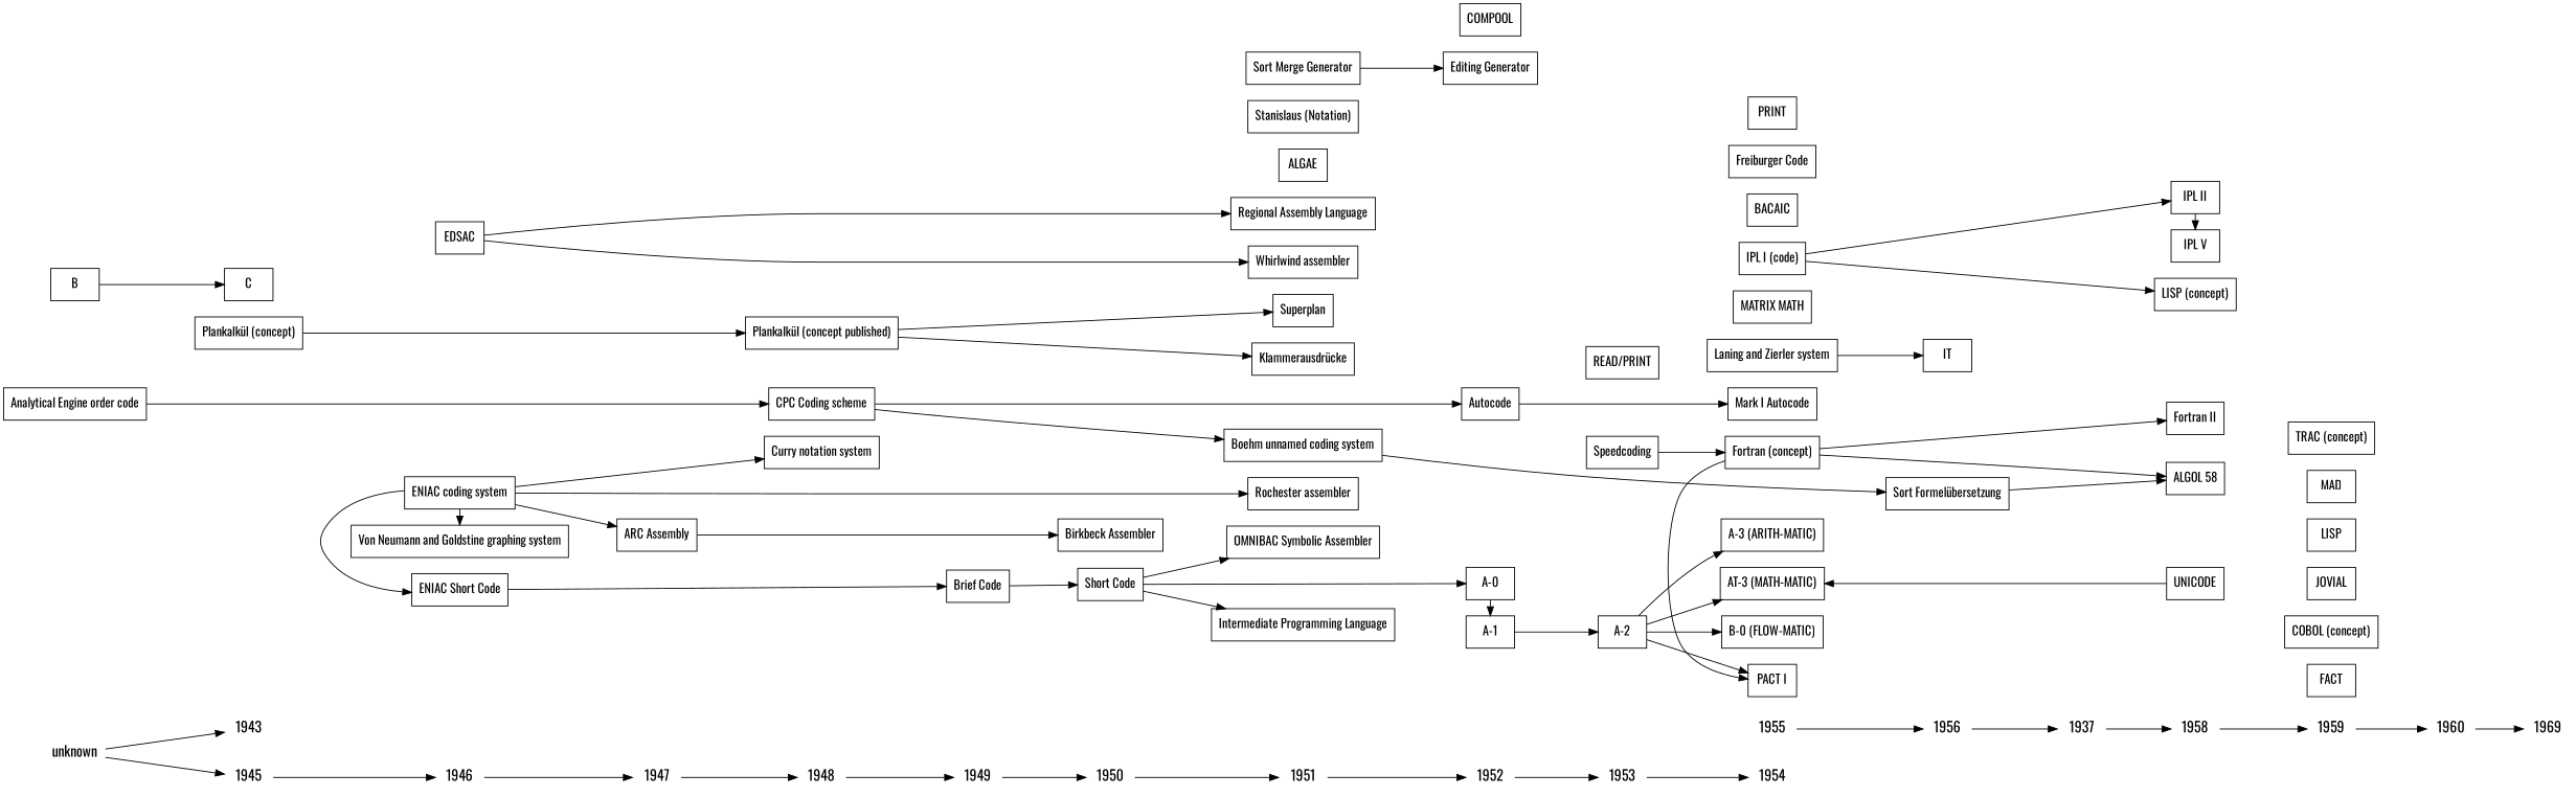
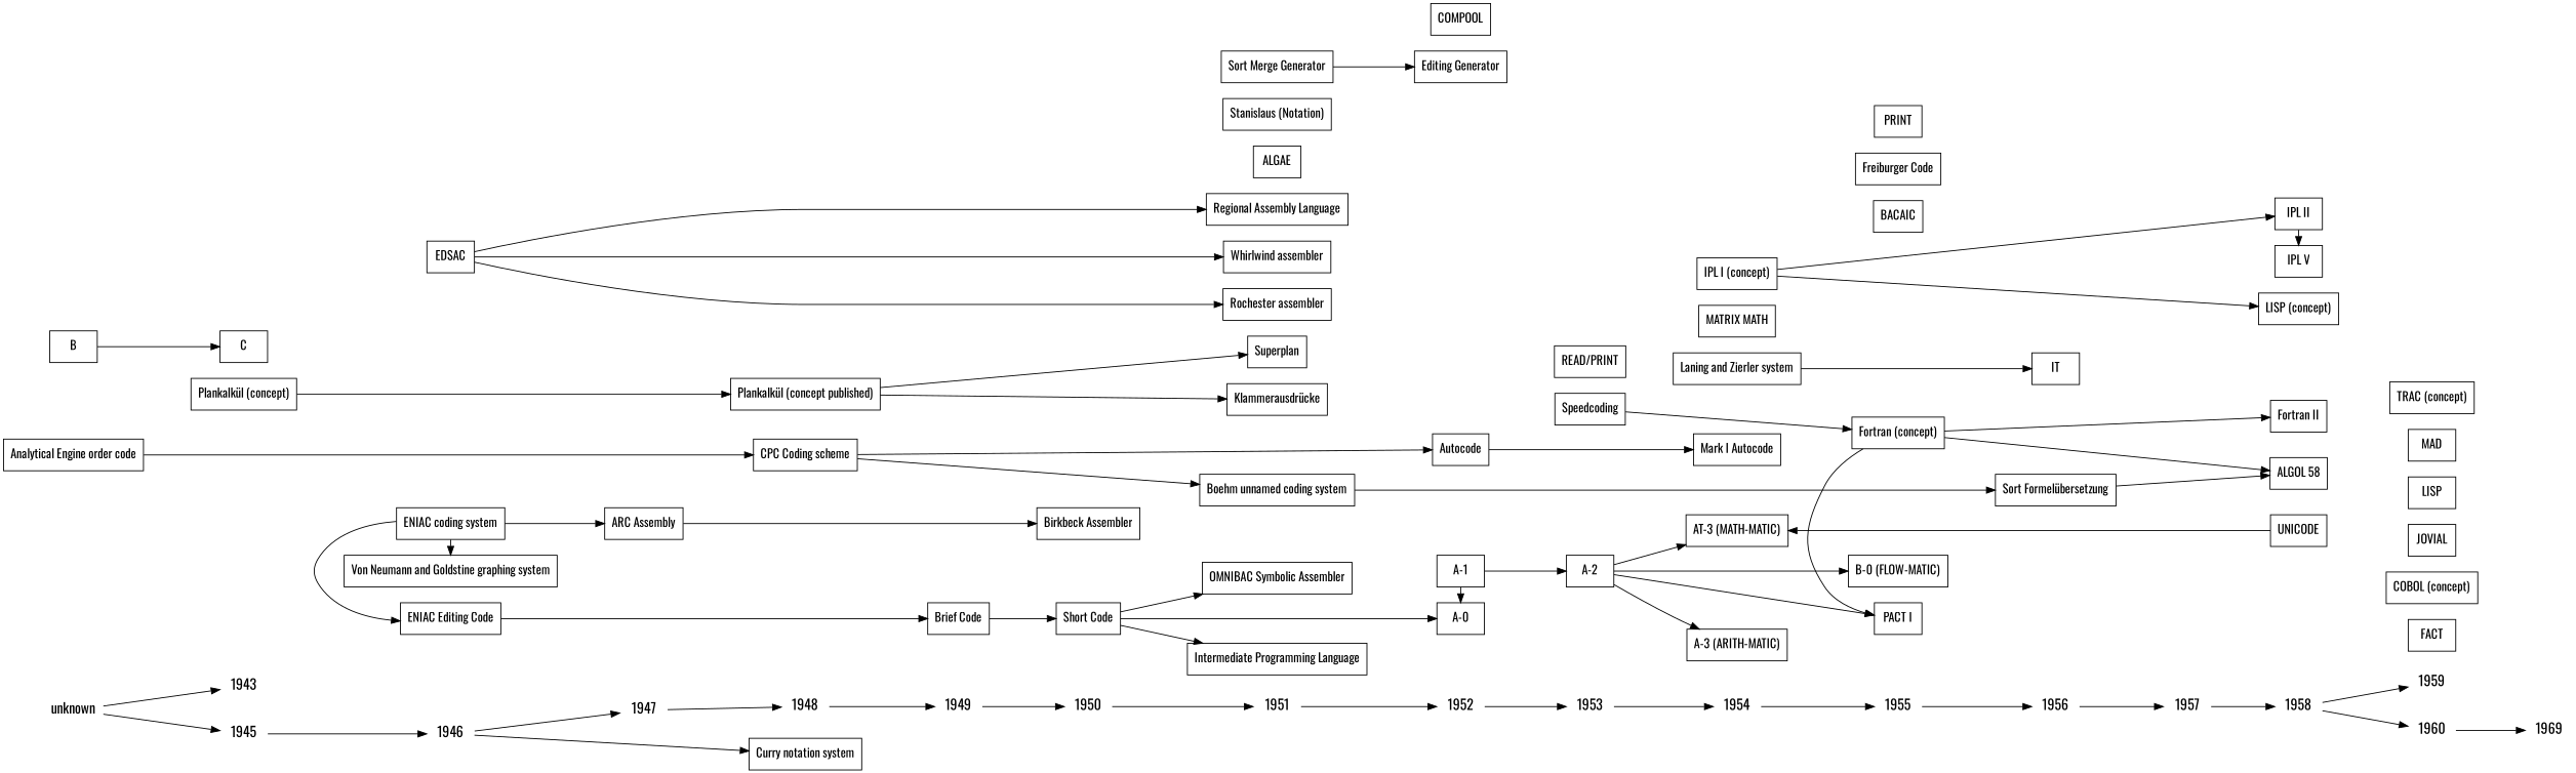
  digraph {
    fontname=Oswald
    rankdir=LR
    ranksep=.75
    node [fontname=Oswald shape=box]
    edge [fontname=Oswald]
    unknown [fontsize=16 shape=plaintext]
    1943 [fontsize=16 shape=plaintext]
    1945 [fontsize=16 shape=plaintext]
    1946 [fontsize=16 shape=plaintext]
    1947 [fontsize=16 shape=plaintext]
    1948 [fontsize=16 shape=plaintext]
    1949 [fontsize=16 shape=plaintext]
    1950 [fontsize=16 shape=plaintext]
    1951 [fontsize=16 shape=plaintext]
    1952 [fontsize=16 shape=plaintext]
    1953 [fontsize=16 shape=plaintext]
    1954 [fontsize=16 shape=plaintext]
    1955 [fontsize=16 shape=plaintext]
    1956 [fontsize=16 shape=plaintext]
-   1957 [fontsize=16 shape=plaintext label=1937]
+   1957 [fontsize=16 shape=plaintext]
    1958 [fontsize=16 shape=plaintext]
    1959 [fontsize=16 shape=plaintext]
    1960 [fontsize=16 shape=plaintext]
    1969 [fontsize=16 shape=plaintext]
    "Analytical Engine order code"
    "Plankalkül (concept)"
    "ENIAC coding system"
-   "ENIAC Short Code"
+   "ENIAC Short Code" [label="ENIAC Editing Code"]
    "Von Neumann and Goldstine graphing system"
    EDSAC
    "Short Code"
    "ARC Assembly"
    "CPC Coding scheme"
    "Curry notation system"
    "Plankalkül (concept published)"
    "Brief Code"
    "Birkbeck Assembler"
    Superplan
    ALGAE
    "Intermediate Programming Language"
    "Regional Assembly Language"
    "Boehm unnamed coding system"
    "Klammerausdrücke"
    "OMNIBAC Symbolic Assembler"
    "Stanislaus (Notation)"
    "Whirlwind assembler"
    "Rochester assembler"
    "Sort Merge Generator"
    "A-0"
    "A-1"
    Autocode
    "Editing Generator"
    COMPOOL
    "A-2"
    Speedcoding
    "READ/PRINT"
    "Laning and Zierler system"
    "Mark I Autocode"
    "A-3 (ARITH-MATIC)"
    "AT-3 (MATH-MATIC)"
    "MATRIX MATH"
-   "IPL I (concept)" [label="IPL I (code)"]
+   "IPL I (concept)"
    "Fortran (concept)"
    "B-0 (FLOW-MATIC)"
    BACAIC
    "PACT I"
    "Freiburger Code"
    PRINT
    IT
    n65 [label="Sort Formelübersetzung"]
    "IPL II"
    "LISP (concept)"
    UNICODE
    "Fortran II"
    "ALGOL 58"
    "IPL V"
    FACT
    "COBOL (concept)"
    JOVIAL
    LISP
    MAD
    "TRAC (concept)"
    B
    C
    subgraph sub_1 {
      unknown
      1943
      1945
      1946
      1947
      1948
      1949
      1950
      1951
      1952
      1953
      1954
      1955
      1956
      1957
      1958
      1959
      1960
      1969
    }
    subgraph sub_2 {
      rank=same
      unknown
      "Analytical Engine order code"
    }
    subgraph sub_3 {
      rank=same
      1945
      "Plankalkül (concept)"
    }
    subgraph sub_4 {
      rank=same
      1946
      "ENIAC coding system"
    }
    subgraph sub_5 {
      rank=same
      1946
      "ENIAC Short Code"
    }
    subgraph sub_6 {
      rank=same
      1946
      "Von Neumann and Goldstine graphing system"
    }
    subgraph sub_7 {
      rank=same
      1946
      EDSAC
    }
    subgraph sub_8 {
      rank=same
      1950
      "Short Code"
    }
    subgraph sub_9 {
      rank=same
      1947
      "ARC Assembly"
    }
    subgraph sub_10 {
      rank=same
      1948
      "CPC Coding scheme"
    }
    subgraph sub_11 {
      rank=same
      1948
      "Curry notation system"
    }
    subgraph sub_12 {
      rank=same
      1948
      "Plankalkül (concept published)"
    }
    subgraph sub_13 {
      rank=same
      1949
      "Brief Code"
    }
    subgraph sub_14 {
      rank=same
      1950
      "Birkbeck Assembler"
    }
    subgraph sub_15 {
      rank=same
      1951
      Superplan
    }
    subgraph sub_16 {
      rank=same
      1951
      ALGAE
    }
    subgraph sub_17 {
      rank=same
      1951
      "Intermediate Programming Language"
    }
    subgraph sub_18 {
      rank=same
      1951
      "Regional Assembly Language"
    }
    subgraph sub_19 {
      rank=same
      1951
      "Boehm unnamed coding system"
    }
    subgraph sub_20 {
      rank=same
      1951
      "Klammerausdrücke"
    }
    subgraph sub_21 {
      rank=same
      1951
      "OMNIBAC Symbolic Assembler"
    }
    subgraph sub_22 {
      rank=same
      1951
      "Stanislaus (Notation)"
    }
    subgraph sub_23 {
      rank=same
      1951
      "Whirlwind assembler"
    }
    subgraph sub_24 {
      rank=same
      1951
      "Rochester assembler"
    }
    subgraph sub_25 {
      rank=same
      1951
      "Sort Merge Generator"
    }
    subgraph sub_26 {
      rank=same
      1952
      "A-0"
    }
    subgraph sub_27 {
      rank=same
      1952
      "A-1"
    }
    subgraph sub_28 {
      rank=same
      1952
      Autocode
    }
    subgraph sub_29 {
      rank=same
      1952
      "Editing Generator"
    }
    subgraph sub_30 {
      rank=same
      1952
      COMPOOL
    }
    subgraph sub_31 {
      rank=same
      1953
      "A-2"
    }
    subgraph sub_32 {
      rank=same
      1953
      Speedcoding
    }
    subgraph sub_33 {
      rank=same
      1953
      "READ/PRINT"
    }
    subgraph sub_34 {
      rank=same
      1954
      "Laning and Zierler system"
    }
    subgraph sub_35 {
      rank=same
      1954
      "Mark I Autocode"
    }
    subgraph sub_36 {
      rank=same
      1954
      "A-3 (ARITH-MATIC)"
    }
    subgraph sub_37 {
      rank=same
      1954
      "AT-3 (MATH-MATIC)"
    }
    subgraph sub_38 {
      rank=same
      1954
      "MATRIX MATH"
    }
    subgraph sub_39 {
      rank=same
      1954
      "IPL I (concept)"
    }
    subgraph sub_40 {
      rank=same
      1955
      "Fortran (concept)"
    }
    subgraph sub_41 {
      rank=same
      1955
      "B-0 (FLOW-MATIC)"
    }
    subgraph sub_42 {
      rank=same
      1955
      BACAIC
    }
    subgraph sub_43 {
      rank=same
      1955
      "PACT I"
    }
    subgraph sub_44 {
      rank=same
      1955
      "Freiburger Code"
    }
    subgraph sub_45 {
      rank=same
      1955
      PRINT
    }
    subgraph sub_46 {
      rank=same
      1956
      IT
    }
    subgraph sub_47 {
      rank=same
      1956
      n65
    }
    subgraph sub_48 {
      rank=same
      1958
      "IPL II"
    }
    subgraph sub_49 {
      rank=same
      1958
      "LISP (concept)"
    }
    subgraph sub_50 {
      rank=same
      1958
      UNICODE
    }
    subgraph sub_51 {
      rank=same
      1958
      "Fortran II"
    }
    subgraph sub_52 {
      rank=same
      1958
      "ALGOL 58"
    }
    subgraph sub_53 {
      rank=same
      1958
      "IPL V"
    }
    subgraph sub_54 {
      rank=same
      1959
      FACT
    }
    subgraph sub_55 {
      rank=same
      1959
      "COBOL (concept)"
    }
    subgraph sub_56 {
      rank=same
      1959
      JOVIAL
    }
    subgraph sub_57 {
      rank=same
      1959
      LISP
    }
    subgraph sub_58 {
      rank=same
      1959
      MAD
    }
    subgraph sub_59 {
      rank=same
      1959
      "TRAC (concept)"
    }
    unknown -> 1943
    unknown -> 1945
    1945 -> 1946
    1946 -> 1947
    1947 -> 1948
    1948 -> 1949
    1949 -> 1950
    1950 -> 1951
    1951 -> 1952
    1952 -> 1953
    1953 -> 1954
+   1954 -> 1955
    1955 -> 1956
    1956 -> 1957
    1957 -> 1958
    1958 -> 1959
-   1959 -> 1960
+   1958 -> 1960
    1960 -> 1969
    "Analytical Engine order code" -> "CPC Coding scheme"
    "Plankalkül (concept)" -> "Plankalkül (concept published)"
    "ENIAC coding system" -> "ENIAC Short Code"
    "ENIAC coding system" -> "Von Neumann and Goldstine graphing system"
    "ENIAC coding system" -> "ARC Assembly"
-   "ENIAC coding system" -> "Curry notation system"
+   1946 -> "Curry notation system"
    "ENIAC Short Code" -> "Brief Code"
    EDSAC -> "Regional Assembly Language"
    EDSAC -> "Whirlwind assembler"
-   "ENIAC coding system" -> "Rochester assembler"
+   EDSAC -> "Rochester assembler"
    "Short Code" -> "Intermediate Programming Language"
    "Short Code" -> "OMNIBAC Symbolic Assembler"
    "Short Code" -> "A-0"
    "ARC Assembly" -> "Birkbeck Assembler"
    "CPC Coding scheme" -> "Boehm unnamed coding system"
    "CPC Coding scheme" -> Autocode
    "Plankalkül (concept published)" -> Superplan
    "Plankalkül (concept published)" -> "Klammerausdrücke"
    "Brief Code" -> "Short Code"
    "Boehm unnamed coding system" -> n65
    "Sort Merge Generator" -> "Editing Generator"
-   "A-0" -> "A-1"
+   "A-1" -> "A-0"
    "A-1" -> "A-2"
    Autocode -> "Mark I Autocode"
    "A-2" -> "A-3 (ARITH-MATIC)"
    "A-2" -> "AT-3 (MATH-MATIC)"
    "A-2" -> "B-0 (FLOW-MATIC)"
    "A-2" -> "PACT I"
    Speedcoding -> "Fortran (concept)"
    "Laning and Zierler system" -> IT
    "IPL I (concept)" -> "IPL II"
    "IPL I (concept)" -> "LISP (concept)"
    "Fortran (concept)" -> "PACT I"
    "Fortran (concept)" -> "Fortran II"
    "Fortran (concept)" -> "ALGOL 58"
    n65 -> "ALGOL 58"
    "IPL II" -> "IPL V"
    UNICODE -> "AT-3 (MATH-MATIC)"
    B -> C
  }
